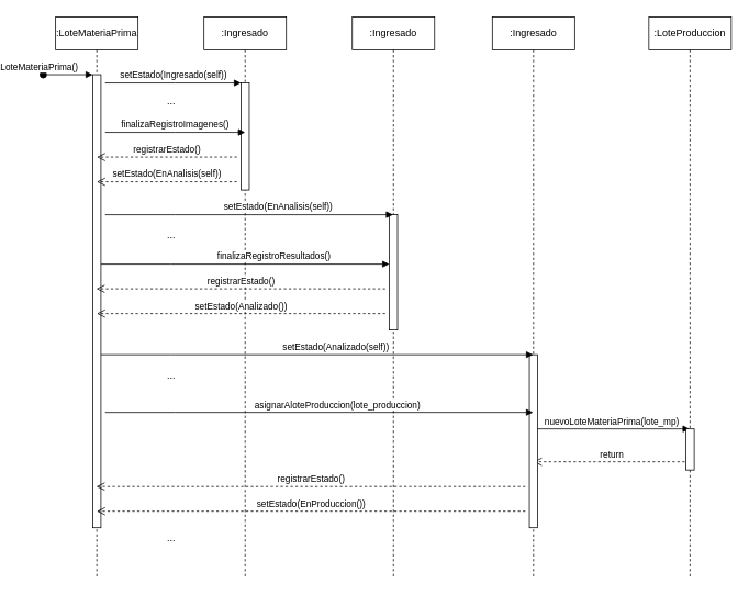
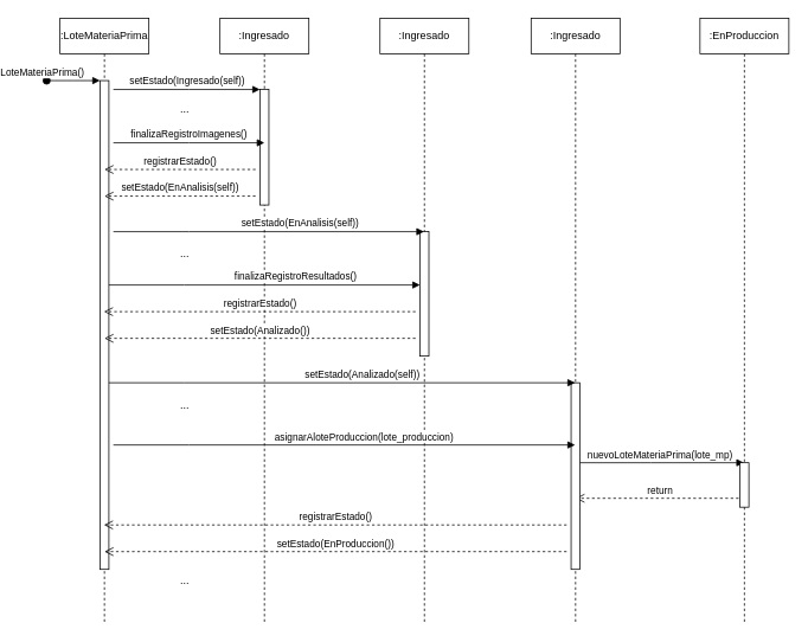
  <mxCell id="0" />
  <mxCell id="1" parent="0" />
  <mxCell id="2" value=":LoteMateriaPrima" style="shape=umlLifeline;perimeter=lifelinePerimeter;whiteSpace=wrap;html=1;container=0;dropTarget=0;collapsible=0;recursiveResize=0;outlineConnect=0;portConstraint=eastwest;newEdgeStyle={&quot;edgeStyle&quot;:&quot;elbowEdgeStyle&quot;,&quot;elbow&quot;:&quot;vertical&quot;,&quot;curved&quot;:0,&quot;rounded&quot;:0};" parent="1" vertex="1"><mxGeometry x="20" y="20" width="100" height="680" as="geometry" /></mxCell>
  <mxCell id="3" value="" style="html=1;points=[];perimeter=orthogonalPerimeter;outlineConnect=0;targetShapes=umlLifeline;portConstraint=eastwest;newEdgeStyle={&quot;edgeStyle&quot;:&quot;elbowEdgeStyle&quot;,&quot;elbow&quot;:&quot;vertical&quot;,&quot;curved&quot;:0,&quot;rounded&quot;:0};" parent="2" vertex="1"><mxGeometry x="45" y="70" width="10" height="550" as="geometry" /></mxCell>
  <mxCell id="4" value="LoteMateriaPrima()" style="html=1;verticalAlign=bottom;startArrow=oval;endArrow=block;startSize=8;edgeStyle=elbowEdgeStyle;elbow=vertical;curved=0;rounded=0;" parent="2" target="3" edge="1"><mxGeometry x="-1" y="5" relative="1" as="geometry"><mxPoint x="-15" y="70" as="sourcePoint" /><mxPoint x="-5" y="5" as="offset" /></mxGeometry></mxCell>
  <mxCell id="5" value=":Ingresado" style="shape=umlLifeline;perimeter=lifelinePerimeter;whiteSpace=wrap;html=1;container=0;dropTarget=0;collapsible=0;recursiveResize=0;outlineConnect=0;portConstraint=eastwest;newEdgeStyle={&quot;edgeStyle&quot;:&quot;elbowEdgeStyle&quot;,&quot;elbow&quot;:&quot;vertical&quot;,&quot;curved&quot;:0,&quot;rounded&quot;:0};" parent="1" vertex="1"><mxGeometry x="200" y="20" width="100" height="680" as="geometry" /></mxCell>
  <mxCell id="6" value="" style="html=1;points=[];perimeter=orthogonalPerimeter;outlineConnect=0;targetShapes=umlLifeline;portConstraint=eastwest;newEdgeStyle={&quot;edgeStyle&quot;:&quot;elbowEdgeStyle&quot;,&quot;elbow&quot;:&quot;vertical&quot;,&quot;curved&quot;:0,&quot;rounded&quot;:0};" parent="5" vertex="1"><mxGeometry x="45" y="80" width="10" height="130" as="geometry" /></mxCell>
  <mxCell id="7" value="finalizaRegistroImagenes()" style="html=1;verticalAlign=bottom;endArrow=block;edgeStyle=elbowEdgeStyle;elbow=vertical;curved=0;rounded=0;" parent="1" edge="1"><mxGeometry x="-0.002" relative="1" as="geometry"><mxPoint x="80" y="160" as="sourcePoint" /><Array as="points"><mxPoint x="165" y="160" /></Array><mxPoint x="250" y="160" as="targetPoint" /><mxPoint as="offset" /></mxGeometry></mxCell>
  <mxCell id="8" value="return" style="html=1;verticalAlign=bottom;endArrow=open;dashed=1;endSize=8;edgeStyle=elbowEdgeStyle;elbow=vertical;curved=0;rounded=0;" parent="1" source="26" edge="1"><mxGeometry relative="1" as="geometry"><mxPoint x="600" y="560" as="targetPoint" /><Array as="points"><mxPoint x="695" y="560" /></Array><mxPoint x="770" y="560" as="sourcePoint" /></mxGeometry></mxCell>
  <mxCell id="9" value="setEstado(Ingresado(self))" style="html=1;verticalAlign=bottom;endArrow=block;edgeStyle=elbowEdgeStyle;elbow=vertical;curved=0;rounded=0;" edge="1" parent="1" target="6"><mxGeometry relative="1" as="geometry"><mxPoint x="80" y="100" as="sourcePoint" /><Array as="points"><mxPoint x="165" y="100" /></Array><mxPoint x="240" y="100" as="targetPoint" /><mxPoint as="offset" /></mxGeometry></mxCell>
  <mxCell id="10" value="nuevoLoteMateriaPrima(lote_mp)" style="html=1;verticalAlign=bottom;endArrow=block;edgeStyle=elbowEdgeStyle;elbow=vertical;curved=0;rounded=0;" edge="1" parent="1" target="26"><mxGeometry x="-0.002" relative="1" as="geometry"><mxPoint x="600" y="520" as="sourcePoint" /><Array as="points"><mxPoint x="685" y="520" /></Array><mxPoint x="770" y="520" as="targetPoint" /><mxPoint as="offset" /></mxGeometry></mxCell>
  <mxCell id="11" value="setEstado(EnAnalisis(self))" style="html=1;verticalAlign=bottom;endArrow=open;dashed=1;endSize=8;edgeStyle=elbowEdgeStyle;elbow=vertical;curved=0;rounded=0;" edge="1" parent="1"><mxGeometry relative="1" as="geometry"><mxPoint x="70" y="220" as="targetPoint" /><Array as="points"><mxPoint x="165" y="220" /></Array><mxPoint x="240" y="220" as="sourcePoint" /></mxGeometry></mxCell>
  <mxCell id="12" value=":Ingresado" style="shape=umlLifeline;perimeter=lifelinePerimeter;whiteSpace=wrap;html=1;container=0;dropTarget=0;collapsible=0;recursiveResize=0;outlineConnect=0;portConstraint=eastwest;newEdgeStyle={&quot;edgeStyle&quot;:&quot;elbowEdgeStyle&quot;,&quot;elbow&quot;:&quot;vertical&quot;,&quot;curved&quot;:0,&quot;rounded&quot;:0};" vertex="1" parent="1"><mxGeometry x="380" y="20" width="100" height="680" as="geometry" /></mxCell>
  <mxCell id="13" value="" style="html=1;points=[];perimeter=orthogonalPerimeter;outlineConnect=0;targetShapes=umlLifeline;portConstraint=eastwest;newEdgeStyle={&quot;edgeStyle&quot;:&quot;elbowEdgeStyle&quot;,&quot;elbow&quot;:&quot;vertical&quot;,&quot;curved&quot;:0,&quot;rounded&quot;:0};" vertex="1" parent="12"><mxGeometry x="45" y="240" width="10" height="140" as="geometry" /></mxCell>
  <mxCell id="14" value="registrarEstado()" style="html=1;verticalAlign=bottom;endArrow=open;dashed=1;endSize=8;edgeStyle=elbowEdgeStyle;elbow=vertical;curved=0;rounded=0;" edge="1" parent="1"><mxGeometry relative="1" as="geometry"><mxPoint x="70" y="190" as="targetPoint" /><Array as="points"><mxPoint x="165" y="190" /></Array><mxPoint x="240" y="190" as="sourcePoint" /></mxGeometry></mxCell>
  <mxCell id="15" value="setEstado(EnAnalisis(self))" style="html=1;verticalAlign=bottom;endArrow=block;edgeStyle=elbowEdgeStyle;elbow=vertical;curved=0;rounded=0;" edge="1" parent="1" target="12"><mxGeometry x="0.202" relative="1" as="geometry"><mxPoint x="80" y="260" as="sourcePoint" /><Array as="points"><mxPoint x="165" y="260" /></Array><mxPoint x="250" y="260" as="targetPoint" /><mxPoint as="offset" /></mxGeometry></mxCell>
  <mxCell id="16" value="..." style="text;html=1;align=center;verticalAlign=middle;resizable=0;points=[];autosize=1;strokeColor=none;fillColor=none;" vertex="1" parent="1"><mxGeometry x="145" y="108" width="30" height="30" as="geometry" /></mxCell>
  <mxCell id="17" value="finalizaRegistroResultados()" style="html=1;verticalAlign=bottom;endArrow=block;edgeStyle=elbowEdgeStyle;elbow=vertical;curved=0;rounded=0;" edge="1" parent="1" target="13"><mxGeometry x="0.202" relative="1" as="geometry"><mxPoint x="75" y="320" as="sourcePoint" /><Array as="points"><mxPoint x="160" y="320" /></Array><mxPoint x="425" y="320" as="targetPoint" /><mxPoint as="offset" /></mxGeometry></mxCell>
  <mxCell id="18" value="..." style="text;html=1;align=center;verticalAlign=middle;resizable=0;points=[];autosize=1;strokeColor=none;fillColor=none;" vertex="1" parent="1"><mxGeometry x="145" y="270" width="30" height="30" as="geometry" /></mxCell>
  <mxCell id="19" value="registrarEstado()" style="html=1;verticalAlign=bottom;endArrow=open;dashed=1;endSize=8;edgeStyle=elbowEdgeStyle;elbow=vertical;curved=0;rounded=0;" edge="1" parent="1" target="2"><mxGeometry relative="1" as="geometry"><mxPoint x="250" y="350" as="targetPoint" /><Array as="points"><mxPoint x="345" y="350" /></Array><mxPoint x="420" y="350" as="sourcePoint" /></mxGeometry></mxCell>
  <mxCell id="20" value="setEstado(Analizado())" style="html=1;verticalAlign=bottom;endArrow=open;dashed=1;endSize=8;edgeStyle=elbowEdgeStyle;elbow=vertical;curved=0;rounded=0;" edge="1" parent="1"><mxGeometry relative="1" as="geometry"><mxPoint x="70" y="380" as="targetPoint" /><Array as="points"><mxPoint x="345" y="380" /></Array><mxPoint x="420" y="380" as="sourcePoint" /></mxGeometry></mxCell>
  <mxCell id="21" value=":Ingresado" style="shape=umlLifeline;perimeter=lifelinePerimeter;whiteSpace=wrap;html=1;container=0;dropTarget=0;collapsible=0;recursiveResize=0;outlineConnect=0;portConstraint=eastwest;newEdgeStyle={&quot;edgeStyle&quot;:&quot;elbowEdgeStyle&quot;,&quot;elbow&quot;:&quot;vertical&quot;,&quot;curved&quot;:0,&quot;rounded&quot;:0};" vertex="1" parent="1"><mxGeometry x="550" y="20" width="100" height="680" as="geometry" /></mxCell>
  <mxCell id="22" value="" style="html=1;points=[];perimeter=orthogonalPerimeter;outlineConnect=0;targetShapes=umlLifeline;portConstraint=eastwest;newEdgeStyle={&quot;edgeStyle&quot;:&quot;elbowEdgeStyle&quot;,&quot;elbow&quot;:&quot;vertical&quot;,&quot;curved&quot;:0,&quot;rounded&quot;:0};" vertex="1" parent="21"><mxGeometry x="45" y="410" width="10" height="210" as="geometry" /></mxCell>
  <mxCell id="23" value="setEstado(Analizado(self))" style="html=1;verticalAlign=bottom;endArrow=block;edgeStyle=elbowEdgeStyle;elbow=vertical;curved=0;rounded=0;" edge="1" parent="1" target="21"><mxGeometry x="0.087" relative="1" as="geometry"><mxPoint x="75" y="430" as="sourcePoint" /><Array as="points"><mxPoint x="160" y="430" /></Array><mxPoint x="425" y="430" as="targetPoint" /><mxPoint as="offset" /></mxGeometry></mxCell>
  <mxCell id="24" value="...&lt;div&gt;&lt;br&gt;&lt;/div&gt;" style="text;html=1;align=center;verticalAlign=middle;resizable=0;points=[];autosize=1;strokeColor=none;fillColor=none;" vertex="1" parent="1"><mxGeometry x="145" y="443" width="30" height="40" as="geometry" /></mxCell>
  <mxCell id="25" value="asignarAloteProduccion(lote_produccion)" style="html=1;verticalAlign=bottom;endArrow=block;edgeStyle=elbowEdgeStyle;elbow=vertical;curved=0;rounded=0;" edge="1" parent="1" target="21"><mxGeometry x="0.087" relative="1" as="geometry"><mxPoint x="80" y="500" as="sourcePoint" /><Array as="points"><mxPoint x="165" y="500" /></Array><mxPoint x="605" y="500" as="targetPoint" /><mxPoint as="offset" /></mxGeometry></mxCell>
- <mxCell id="26" value=":LoteProduccion" style="shape=umlLifeline;perimeter=lifelinePerimeter;whiteSpace=wrap;html=1;container=0;dropTarget=0;collapsible=0;recursiveResize=0;outlineConnect=0;portConstraint=eastwest;newEdgeStyle={&quot;edgeStyle&quot;:&quot;elbowEdgeStyle&quot;,&quot;elbow&quot;:&quot;vertical&quot;,&quot;curved&quot;:0,&quot;rounded&quot;:0};" vertex="1" parent="1"><mxGeometry x="740" y="20" width="100" height="680" as="geometry" /></mxCell>
+ <mxCell id="26" value=":EnProduccion" style="shape=umlLifeline;perimeter=lifelinePerimeter;whiteSpace=wrap;html=1;container=0;dropTarget=0;collapsible=0;recursiveResize=0;outlineConnect=0;portConstraint=eastwest;newEdgeStyle={&quot;edgeStyle&quot;:&quot;elbowEdgeStyle&quot;,&quot;elbow&quot;:&quot;vertical&quot;,&quot;curved&quot;:0,&quot;rounded&quot;:0};" vertex="1" parent="1"><mxGeometry x="740" y="20" width="100" height="680" as="geometry" /></mxCell>
  <mxCell id="27" value="" style="html=1;points=[];perimeter=orthogonalPerimeter;outlineConnect=0;targetShapes=umlLifeline;portConstraint=eastwest;newEdgeStyle={&quot;edgeStyle&quot;:&quot;elbowEdgeStyle&quot;,&quot;elbow&quot;:&quot;vertical&quot;,&quot;curved&quot;:0,&quot;rounded&quot;:0};" vertex="1" parent="26"><mxGeometry x="45" y="500" width="10" height="50" as="geometry" /></mxCell>
  <mxCell id="28" value="registrarEstado()" style="html=1;verticalAlign=bottom;endArrow=open;dashed=1;endSize=8;edgeStyle=elbowEdgeStyle;elbow=vertical;curved=0;rounded=0;" edge="1" parent="1" target="2"><mxGeometry relative="1" as="geometry"><mxPoint x="240" y="590" as="targetPoint" /><Array as="points"><mxPoint x="515" y="590" /></Array><mxPoint x="590" y="590" as="sourcePoint" /></mxGeometry></mxCell>
  <mxCell id="29" value="setEstado(EnProduccion())" style="html=1;verticalAlign=bottom;endArrow=open;dashed=1;endSize=8;edgeStyle=elbowEdgeStyle;elbow=vertical;curved=0;rounded=0;" edge="1" parent="1"><mxGeometry relative="1" as="geometry"><mxPoint x="70" y="620" as="targetPoint" /><Array as="points"><mxPoint x="515" y="620" /></Array><mxPoint x="590" y="620" as="sourcePoint" /></mxGeometry></mxCell>
  <mxCell id="30" value="...&lt;div&gt;&lt;br&gt;&lt;/div&gt;" style="text;html=1;align=center;verticalAlign=middle;resizable=0;points=[];autosize=1;strokeColor=none;fillColor=none;" vertex="1" parent="1"><mxGeometry x="145" y="640" width="30" height="40" as="geometry" /></mxCell>
